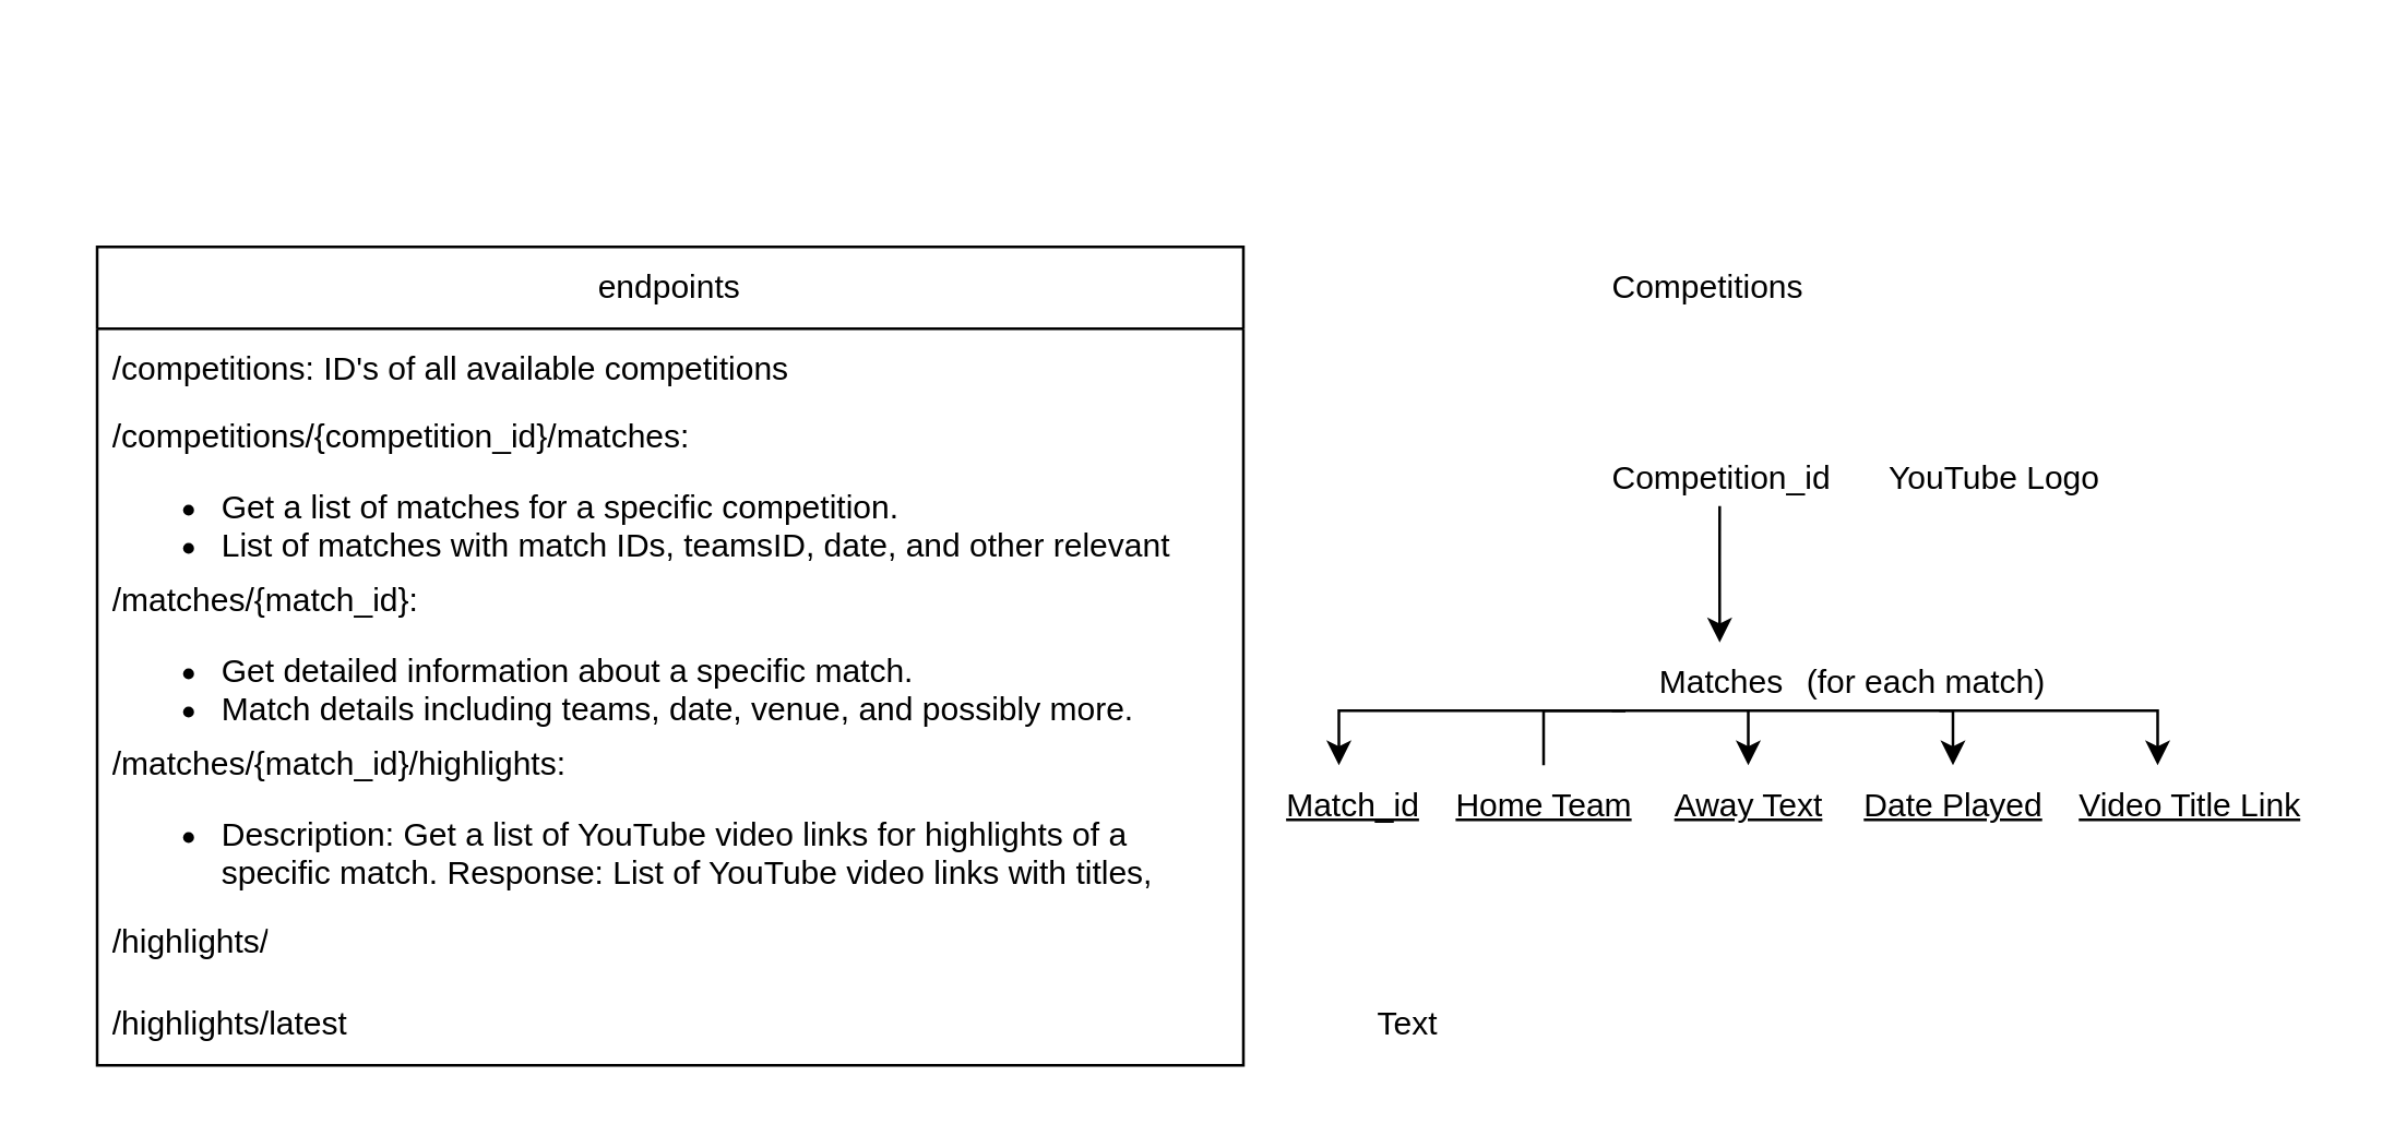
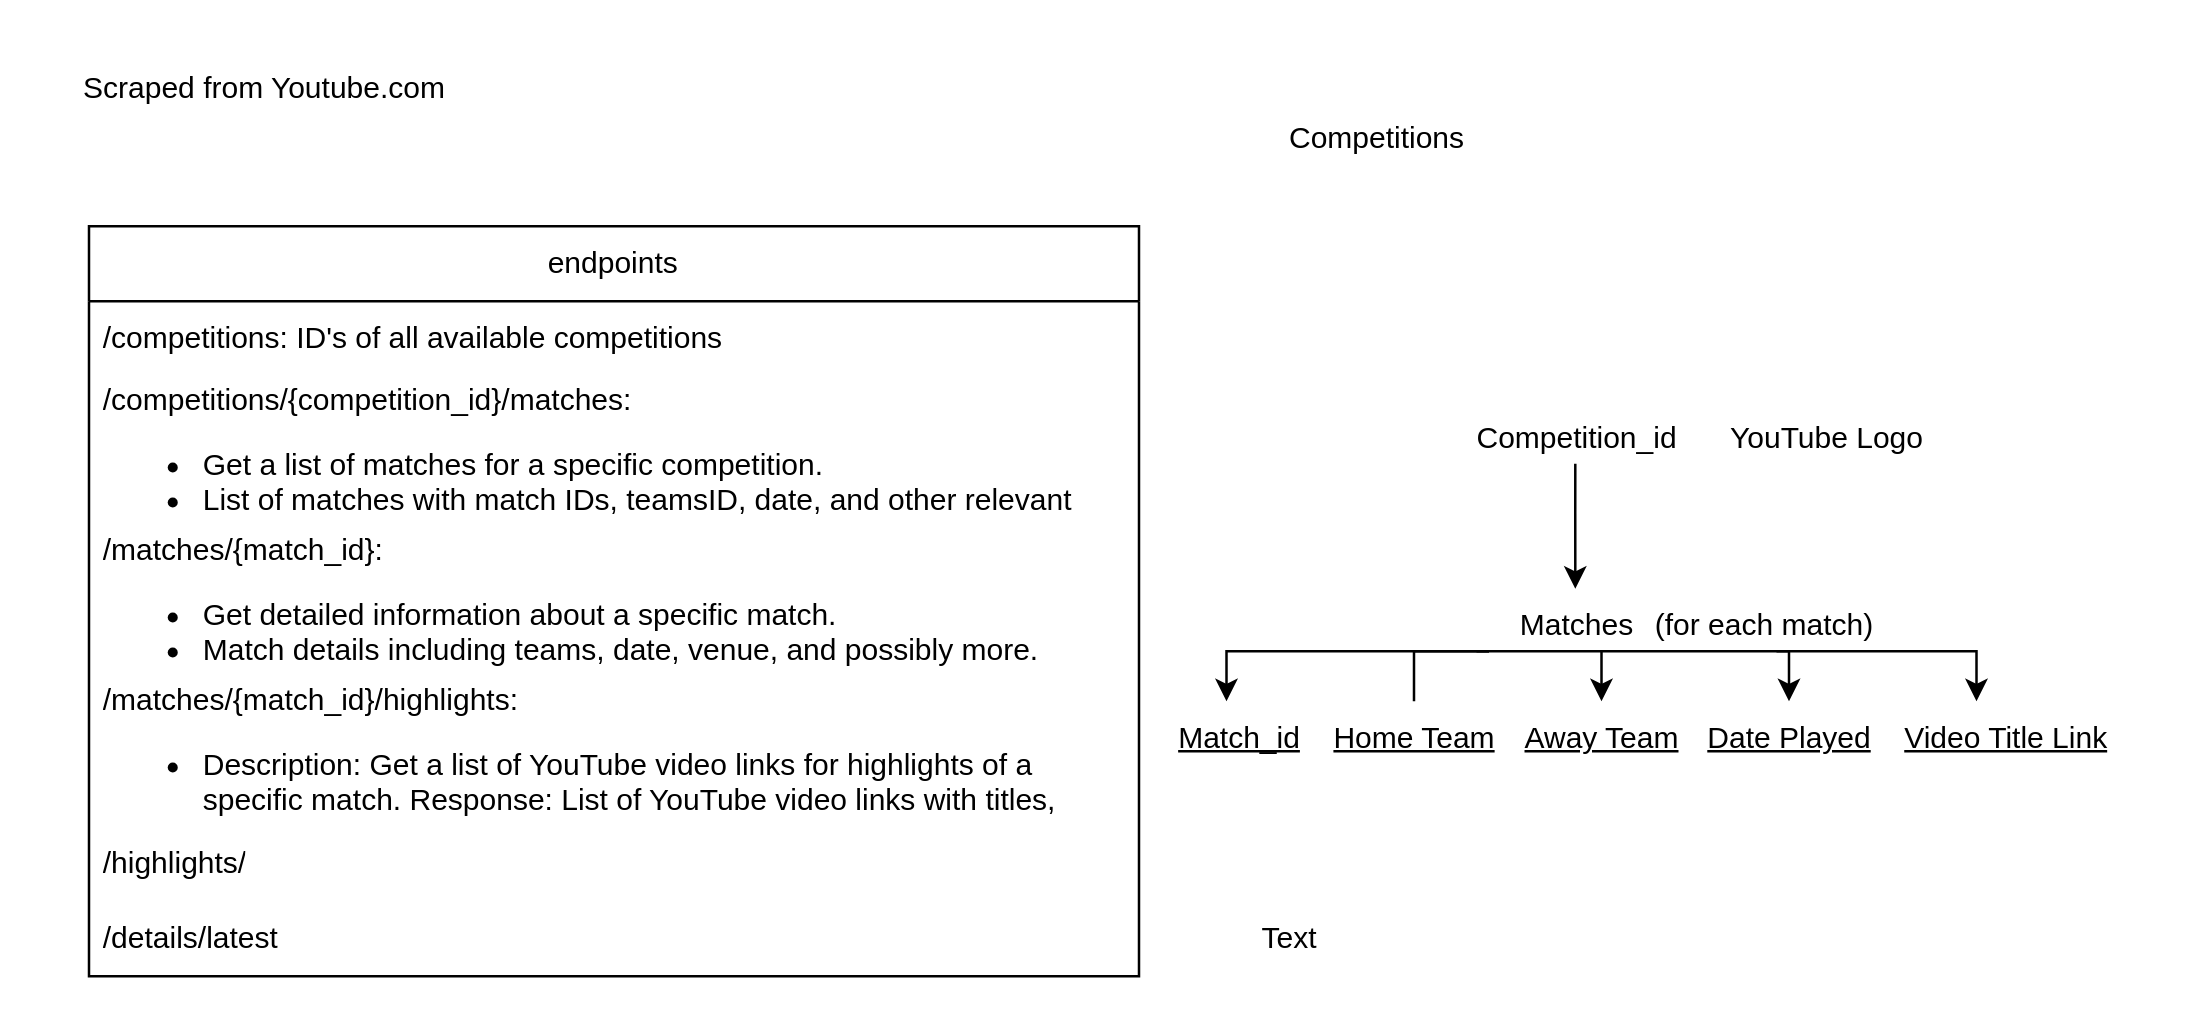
  <mxCell id="0" />
  <mxCell id="1" parent="0" />
+ <mxCell id="2" value="Scraped from Youtube.com&lt;br&gt;" style="text;html=1;align=center;verticalAlign=middle;resizable=0;points=[];autosize=1;strokeColor=none;fillColor=none;" vertex="1" parent="1"><mxGeometry x="20" width="170" height="30" as="geometry" y="20" /></mxCell>
  <mxCell id="3" value="endpoints" style="swimlane;fontStyle=0;childLayout=stackLayout;horizontal=1;startSize=30;horizontalStack=0;resizeParent=1;resizeParentMax=0;resizeLast=0;collapsible=1;marginBottom=0;whiteSpace=wrap;html=1;" vertex="1" parent="1"><mxGeometry x="35" y="90" width="420" height="300" as="geometry" /></mxCell>
  <mxCell id="4" value="/competitions: ID's of all available competitions" style="text;strokeColor=none;fillColor=none;align=left;verticalAlign=middle;spacingLeft=4;spacingRight=4;overflow=hidden;points=[[0,0.5],[1,0.5]];portConstraint=eastwest;rotatable=0;whiteSpace=wrap;html=1;" vertex="1" parent="3"><mxGeometry y="30" width="420" height="30" as="geometry" /></mxCell>
  <mxCell id="5" value="/competitions/{competition_id}/matches: &lt;br&gt;&lt;ul&gt;&lt;li&gt;Get a list of matches for a specific competition.&amp;nbsp;&lt;/li&gt;&lt;li&gt;List of matches with match IDs, teamsID, date, and other relevant details.&amp;nbsp;&lt;/li&gt;&lt;/ul&gt;" style="text;strokeColor=none;fillColor=none;align=left;verticalAlign=middle;spacingLeft=4;spacingRight=4;overflow=hidden;points=[[0,0.5],[1,0.5]];portConstraint=eastwest;rotatable=0;whiteSpace=wrap;html=1;" vertex="1" parent="3"><mxGeometry y="60" width="420" height="60" as="geometry" /></mxCell>
  <mxCell id="6" value="/matches/{match_id}:&lt;br&gt;&lt;ul&gt;&lt;li&gt;&lt;span style=&quot;background-color: initial;&quot;&gt;Get detailed information about a specific match.&lt;/span&gt;&lt;/li&gt;&lt;li&gt;&lt;span style=&quot;background-color: initial;&quot;&gt;Match details including teams, date, venue, and possibly more.&lt;/span&gt;&lt;/li&gt;&lt;/ul&gt;" style="text;strokeColor=none;fillColor=none;align=left;verticalAlign=middle;spacingLeft=4;spacingRight=4;overflow=hidden;points=[[0,0.5],[1,0.5]];portConstraint=eastwest;rotatable=0;whiteSpace=wrap;html=1;" vertex="1" parent="3"><mxGeometry y="120" width="420" height="60" as="geometry" /></mxCell>
  <mxCell id="7" value="&lt;span style=&quot;background-color: initial;&quot;&gt;/matches/{match_id}/highlights:&amp;nbsp;&lt;br&gt;&lt;ul&gt;&lt;li&gt;&lt;span style=&quot;background-color: initial;&quot;&gt;Description: Get a list of YouTube video links for highlights of a specific match. Response: List of YouTube video links with titles, URLs, and possibly durations.&lt;/span&gt;&lt;/li&gt;&lt;/ul&gt;&lt;/span&gt;" style="text;strokeColor=none;fillColor=none;align=left;verticalAlign=middle;spacingLeft=4;spacingRight=4;overflow=hidden;points=[[0,0.5],[1,0.5]];portConstraint=eastwest;rotatable=0;whiteSpace=wrap;html=1;" vertex="1" parent="3"><mxGeometry y="180" width="420" height="60" as="geometry" /></mxCell>
  <mxCell id="8" value="/highlights/" style="text;strokeColor=none;fillColor=none;align=left;verticalAlign=middle;spacingLeft=4;spacingRight=4;overflow=hidden;points=[[0,0.5],[1,0.5]];portConstraint=eastwest;rotatable=0;whiteSpace=wrap;html=1;" vertex="1" parent="3"><mxGeometry y="240" width="420" height="30" as="geometry" /></mxCell>
- <mxCell id="9" value="/highlights/latest" style="text;strokeColor=none;fillColor=none;align=left;verticalAlign=middle;spacingLeft=4;spacingRight=4;overflow=hidden;points=[[0,0.5],[1,0.5]];portConstraint=eastwest;rotatable=0;whiteSpace=wrap;html=1;" vertex="1" parent="3"><mxGeometry y="270" width="420" height="30" as="geometry" /></mxCell>
- <mxCell id="10" value="Competitions" style="text;html=1;align=center;verticalAlign=middle;resizable=0;points=[];autosize=1;strokeColor=none;fillColor=none;" vertex="1" parent="1"><mxGeometry x="580" y="90" width="90" height="30" as="geometry" /></mxCell>
+ <mxCell id="9" value="/details/latest" style="text;strokeColor=none;fillColor=none;align=left;verticalAlign=middle;spacingLeft=4;spacingRight=4;overflow=hidden;points=[[0,0.5],[1,0.5]];portConstraint=eastwest;rotatable=0;whiteSpace=wrap;html=1;" vertex="1" parent="3"><mxGeometry y="270" width="420" height="30" as="geometry" /></mxCell>
+ <mxCell id="10" value="Competitions" style="text;html=1;align=center;verticalAlign=middle;resizable=0;points=[];autosize=1;strokeColor=none;fillColor=none;" vertex="1" parent="1"><mxGeometry x="505" y="40" width="90" height="30" as="geometry" /></mxCell>
  <mxCell id="11" value="" style="edgeStyle=orthogonalEdgeStyle;rounded=0;orthogonalLoop=1;jettySize=auto;html=1;" edge="1" parent="1"><mxGeometry relative="1" as="geometry"><mxPoint x="629.52" y="185" as="sourcePoint" /><mxPoint x="629.52" y="235" as="targetPoint" /><Array as="points"><mxPoint x="629" y="205" /><mxPoint x="629" y="205" /></Array></mxGeometry></mxCell>
  <mxCell id="12" value="" style="edgeStyle=orthogonalEdgeStyle;rounded=0;orthogonalLoop=1;jettySize=auto;html=1;endArrow=none;" edge="1" parent="1" source="13" target="18"><mxGeometry relative="1" as="geometry"><Array as="points"><mxPoint x="565" y="260" /></Array></mxGeometry></mxCell>
  <mxCell id="13" value="Matches" style="text;html=1;align=center;verticalAlign=middle;resizable=0;points=[];autosize=1;strokeColor=none;fillColor=none;" vertex="1" parent="1"><mxGeometry x="595" y="235" width="70" height="30" as="geometry" /></mxCell>
  <mxCell id="14" value="Competition_id" style="text;html=1;align=center;verticalAlign=middle;resizable=0;points=[];autosize=1;strokeColor=none;fillColor=none;" vertex="1" parent="1"><mxGeometry x="580" y="160" width="100" height="30" as="geometry" /></mxCell>
  <mxCell id="15" value="&lt;u&gt;Match_id&lt;/u&gt;" style="text;html=1;align=center;verticalAlign=middle;resizable=0;points=[];autosize=1;strokeColor=none;fillColor=none;" vertex="1" parent="1"><mxGeometry x="460" y="280" width="70" height="30" as="geometry" /></mxCell>
  <mxCell id="16" value="(for each match)" style="text;html=1;align=center;verticalAlign=middle;resizable=0;points=[];autosize=1;strokeColor=none;fillColor=none;" vertex="1" parent="1"><mxGeometry x="650" y="235" width="110" height="30" as="geometry" /></mxCell>
  <mxCell id="17" value="Text" style="text;html=1;align=center;verticalAlign=middle;resizable=0;points=[];autosize=1;strokeColor=none;fillColor=none;" vertex="1" parent="1"><mxGeometry x="490" y="360" width="50" height="30" as="geometry" /></mxCell>
  <mxCell id="18" value="&lt;u&gt;Home Team&lt;/u&gt;" style="text;html=1;align=center;verticalAlign=middle;resizable=0;points=[];autosize=1;strokeColor=none;fillColor=none;" vertex="1" parent="1"><mxGeometry x="520" y="280" width="90" height="30" as="geometry" /></mxCell>
- <mxCell id="19" value="&lt;u&gt;Away Text&lt;/u&gt;" style="text;html=1;align=center;verticalAlign=middle;resizable=0;points=[];autosize=1;strokeColor=none;fillColor=none;" vertex="1" parent="1"><mxGeometry x="595" y="280" width="90" height="30" as="geometry" /></mxCell>
+ <mxCell id="19" value="&lt;u&gt;Away Team&lt;/u&gt;" style="text;html=1;align=center;verticalAlign=middle;resizable=0;points=[];autosize=1;strokeColor=none;fillColor=none;" vertex="1" parent="1"><mxGeometry x="595" y="280" width="90" height="30" as="geometry" /></mxCell>
  <mxCell id="20" value="&lt;u&gt;Date Played&lt;/u&gt;" style="text;html=1;align=center;verticalAlign=middle;resizable=0;points=[];autosize=1;strokeColor=none;fillColor=none;" vertex="1" parent="1"><mxGeometry x="670" y="280" width="90" height="30" as="geometry" /></mxCell>
  <mxCell id="21" value="&amp;nbsp; &amp;nbsp; &lt;u&gt;Video Title Link&lt;/u&gt;" style="text;html=1;align=center;verticalAlign=middle;resizable=0;points=[];autosize=1;strokeColor=none;fillColor=none;" vertex="1" parent="1"><mxGeometry x="735" y="280" width="120" height="30" as="geometry" /></mxCell>
  <mxCell id="22" value="" style="endArrow=classic;html=1;rounded=0;" edge="1" parent="1"><mxGeometry width="50" height="50" relative="1" as="geometry"><mxPoint x="590" y="260" as="sourcePoint" /><mxPoint x="640" y="280" as="targetPoint" /><Array as="points"><mxPoint x="640" y="260" /></Array></mxGeometry></mxCell>
  <mxCell id="23" value="" style="edgeStyle=orthogonalEdgeStyle;rounded=0;orthogonalLoop=1;jettySize=auto;html=1;" edge="1" parent="1" source="13"><mxGeometry relative="1" as="geometry"><mxPoint x="520" y="260" as="sourcePoint" /><mxPoint x="490" y="280" as="targetPoint" /><Array as="points"><mxPoint x="490" y="260" /></Array></mxGeometry></mxCell>
  <mxCell id="24" value="" style="endArrow=classic;html=1;rounded=0;" edge="1" parent="1"><mxGeometry width="50" height="50" relative="1" as="geometry"><mxPoint x="640" y="260" as="sourcePoint" /><mxPoint x="715" y="280" as="targetPoint" /><Array as="points"><mxPoint x="715" y="260" /></Array></mxGeometry></mxCell>
  <mxCell id="25" value="" style="endArrow=classic;html=1;rounded=0;" edge="1" parent="1"><mxGeometry width="50" height="50" relative="1" as="geometry"><mxPoint x="710" y="260" as="sourcePoint" /><mxPoint x="790" y="280" as="targetPoint" /><Array as="points"><mxPoint x="790" y="260" /></Array></mxGeometry></mxCell>
  <mxCell id="26" value="YouTube Logo" style="text;html=1;align=center;verticalAlign=middle;resizable=0;points=[];autosize=1;strokeColor=none;fillColor=none;" vertex="1" parent="1"><mxGeometry x="670" y="160" width="120" height="30" as="geometry" /></mxCell>
